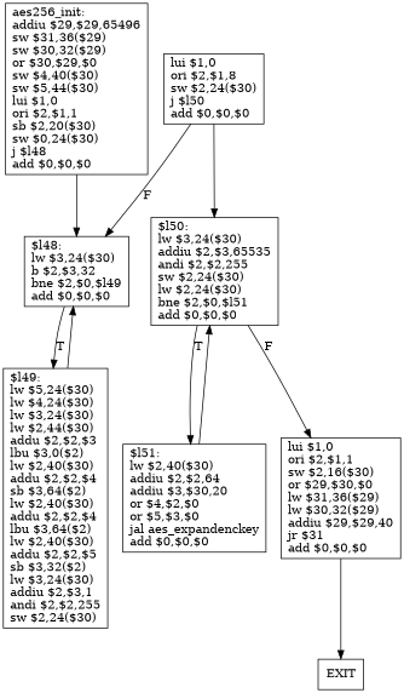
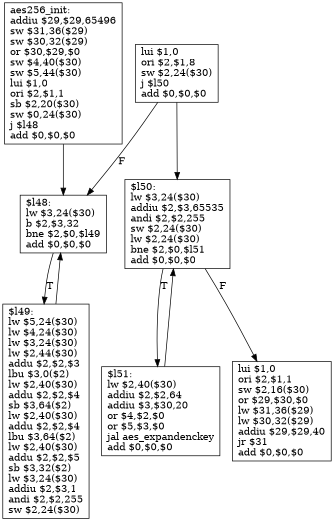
  digraph {
    node [shape=box]
    edge [style=filled]
    n1 [label="aes256_init:\laddiu $29,$29,65496\lsw $31,36($29)\lsw $30,32($29)\lor $30,$29,$0\lsw $4,40($30)\lsw $5,44($30)\llui $1,0\lori $2,$1,1\lsb $2,20($30)\lsw $0,24($30)\lj $l48\ladd $0,$0,$0\l"]
    n2 [label="$l48:\llw $3,24($30)\lb $2,$3,32\lbne $2,$0,$l49\ladd $0,$0,$0\l"]
    n3 [label="$l49:\llw $5,24($30)\llw $4,24($30)\llw $3,24($30)\llw $2,44($30)\laddu $2,$2,$3\llbu $3,0($2)\llw $2,40($30)\laddu $2,$2,$4\lsb $3,64($2)\llw $2,40($30)\laddu $2,$2,$4\llbu $3,64($2)\llw $2,40($30)\laddu $2,$2,$5\lsb $3,32($2)\llw $3,24($30)\laddiu $2,$3,1\landi $2,$2,255\lsw $2,24($30)\l"]
    n4 [label="lui $1,0\lori $2,$1,8\lsw $2,24($30)\lj $l50\ladd $0,$0,$0\l"]
    n5 [label="$l50:\llw $3,24($30)\laddiu $2,$3,65535\landi $2,$2,255\lsw $2,24($30)\llw $2,24($30)\lbne $2,$0,$l51\ladd $0,$0,$0\l"]
    n6 [label="$l51:\llw $2,40($30)\laddiu $2,$2,64\laddiu $3,$30,20\lor $4,$2,$0\lor $5,$3,$0\ljal aes_expandenckey\ladd $0,$0,$0\l"]
    n7 [label="lui $1,0\lori $2,$1,1\lsw $2,16($30)\lor $29,$30,$0\llw $31,36($29)\llw $30,32($29)\laddiu $29,$29,40\ljr $31\ladd $0,$0,$0\l"]
-   EXIT
    n1 -> n2
    n2 -> n3 [label=T]
    n3 -> n2
    n4 -> n2 [label=F]
    n4 -> n5
    n5 -> n6 [label=T]
    n5 -> n7 [label=F]
    n6 -> n5
-   n7 -> EXIT
  }
